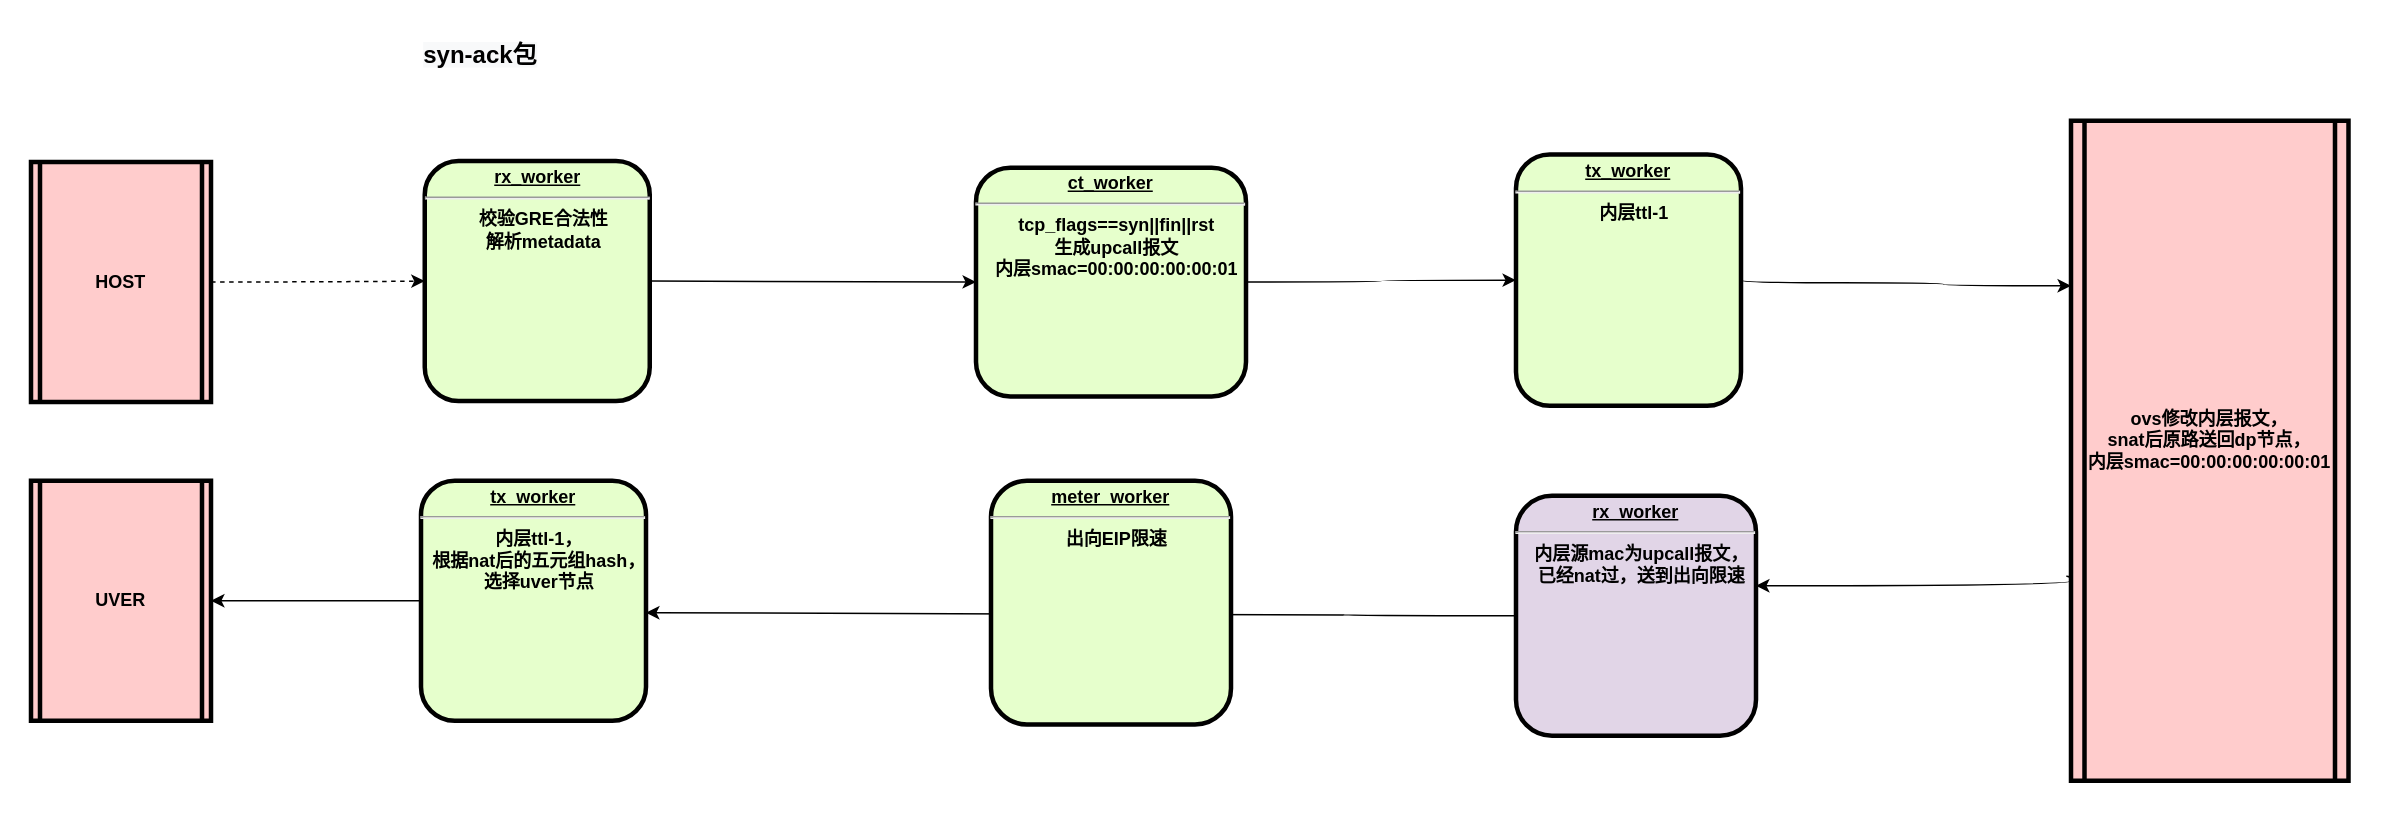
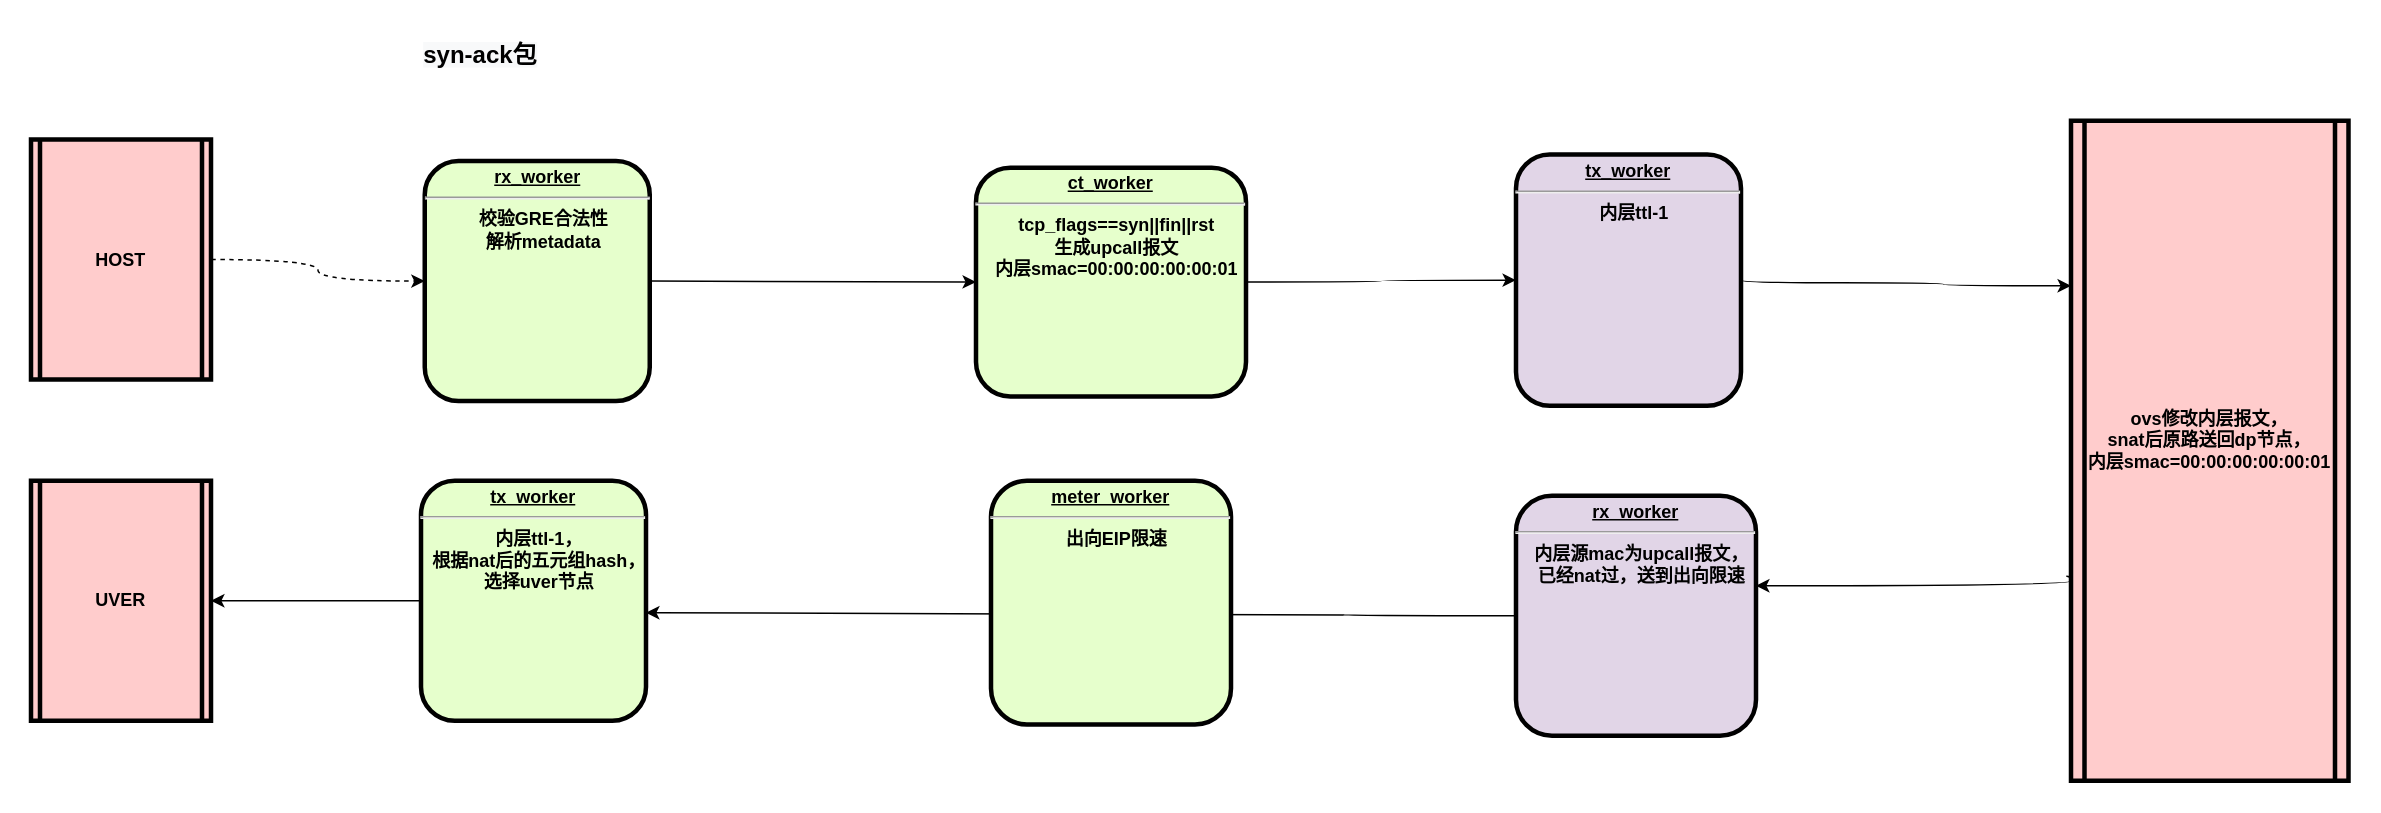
  <mxCell id="0" />
  <mxCell id="1" parent="0" />
  <mxCell id="2" style="edgeStyle=orthogonalEdgeStyle;curved=1;orthogonalLoop=1;jettySize=auto;html=1;exitX=1;exitY=0.5;exitDx=0;exitDy=0;fontFamily=Helvetica;fontSize=16;strokeColor=default;entryX=0;entryY=0.5;entryDx=0;entryDy=0;" edge="1" parent="1" source="3" target="7"><mxGeometry relative="1" as="geometry"><mxPoint x="750" y="187" as="targetPoint" /></mxGeometry></mxCell>
  <mxCell id="3" value="&lt;p style=&quot;margin: 0px ; margin-top: 4px ; text-align: center ; text-decoration: underline&quot;&gt;&lt;strong&gt;rx_worker&lt;/strong&gt;&lt;/p&gt;&lt;hr&gt;&lt;p style=&quot;margin: 0px ; margin-left: 8px&quot;&gt;校验GRE合法性&lt;/p&gt;&lt;p style=&quot;margin: 0px ; margin-left: 8px&quot;&gt;解析metadata&lt;/p&gt;" style="verticalAlign=middle;align=center;overflow=fill;fontSize=12;fontFamily=Helvetica;html=1;rounded=1;fontStyle=1;strokeWidth=3;fillColor=#E6FFCC" parent="1" vertex="1"><mxGeometry x="282.5" y="106.88" width="150" height="160" as="geometry" /></mxCell>
  <mxCell id="4" style="edgeStyle=orthogonalEdgeStyle;orthogonalLoop=1;jettySize=auto;html=1;exitX=1;exitY=0.5;exitDx=0;exitDy=0;entryX=0;entryY=0.25;entryDx=0;entryDy=0;strokeColor=default;curved=1;" parent="1" source="5" target="9" edge="1"><mxGeometry relative="1" as="geometry"><Array as="points"><mxPoint x="1295" y="188" /><mxPoint x="1295" y="190" /></Array></mxGeometry></mxCell>
- <mxCell id="5" value="&lt;p style=&quot;margin: 0px ; margin-top: 4px ; text-align: center ; text-decoration: underline&quot;&gt;&lt;strong&gt;tx_worker&lt;/strong&gt;&lt;/p&gt;&lt;hr&gt;&lt;p style=&quot;margin: 0px ; margin-left: 8px&quot;&gt;内层ttl-1&lt;/p&gt;" style="verticalAlign=middle;align=center;overflow=fill;fontSize=12;fontFamily=Helvetica;html=1;rounded=1;fontStyle=1;strokeWidth=3;fillColor=#E6FFCC" parent="1" vertex="1"><mxGeometry x="1010" y="102.5" width="150" height="167.5" as="geometry" /></mxCell>
+ <mxCell id="5" value="&lt;p style=&quot;margin: 0px ; margin-top: 4px ; text-align: center ; text-decoration: underline&quot;&gt;&lt;strong&gt;tx_worker&lt;/strong&gt;&lt;/p&gt;&lt;hr&gt;&lt;p style=&quot;margin: 0px ; margin-left: 8px&quot;&gt;内层ttl-1&lt;/p&gt;" style="verticalAlign=middle;align=center;overflow=fill;fontSize=12;fontFamily=Helvetica;html=1;rounded=1;fontStyle=1;strokeWidth=3;fillColor=#e1d5e7;" parent="1" vertex="1"><mxGeometry x="1010" y="102.5" width="150" height="167.5" as="geometry" /></mxCell>
  <mxCell id="6" style="edgeStyle=orthogonalEdgeStyle;curved=1;rounded=0;orthogonalLoop=1;jettySize=auto;html=1;exitX=1;exitY=0.5;exitDx=0;exitDy=0;entryX=0;entryY=0.5;entryDx=0;entryDy=0;" parent="1" source="7" target="5" edge="1"><mxGeometry relative="1" as="geometry" /></mxCell>
  <mxCell id="7" value="&lt;p style=&quot;margin: 0px ; margin-top: 4px ; text-align: center ; text-decoration: underline&quot;&gt;&lt;strong&gt;ct_worker&lt;/strong&gt;&lt;/p&gt;&lt;hr&gt;&lt;p style=&quot;margin: 0px ; margin-left: 8px&quot;&gt;tcp_flags==syn||fin||rst&lt;/p&gt;&lt;p style=&quot;margin: 0px ; margin-left: 8px&quot;&gt;生成upcall报文&lt;/p&gt;&lt;p style=&quot;margin: 0px ; margin-left: 8px&quot;&gt;内层smac=00:00:00:00:00:01&lt;/p&gt;" style="verticalAlign=middle;align=center;overflow=fill;fontSize=12;fontFamily=Helvetica;html=1;rounded=1;fontStyle=1;strokeWidth=3;fillColor=#E6FFCC" parent="1" vertex="1"><mxGeometry x="650" y="111.25" width="180" height="152.5" as="geometry" /></mxCell>
  <mxCell id="8" value="&lt;span style=&quot;color: rgb(0, 0, 0); font-size: 16px; font-style: normal; font-weight: 700; letter-spacing: normal; text-align: center; text-indent: 0px; text-transform: none; word-spacing: 0px; background-color: rgb(248, 249, 250); display: inline; float: none;&quot;&gt;syn-ack包&lt;/span&gt;" style="text;whiteSpace=wrap;html=1;strokeWidth=0;fontSize=16;" parent="1" vertex="1"><mxGeometry x="280" y="20" width="155" height="40" as="geometry" /></mxCell>
  <mxCell id="9" value="ovs修改内层报文，&#10;snat后原路送回dp节点，&#10;内层smac=00:00:00:00:00:01&#10;" style="shape=process;whiteSpace=wrap;align=center;verticalAlign=middle;size=0.048;fontStyle=1;strokeWidth=3;fillColor=#FFCCCC" parent="1" vertex="1"><mxGeometry x="1380" y="80" width="185" height="440" as="geometry" /></mxCell>
  <mxCell id="10" style="edgeStyle=orthogonalEdgeStyle;curved=1;rounded=0;orthogonalLoop=1;jettySize=auto;html=1;entryX=0;entryY=0.5;entryDx=0;entryDy=0;dashed=1;" parent="1" source="11" target="3" edge="1"><mxGeometry relative="1" as="geometry" /></mxCell>
- <mxCell id="11" value="HOST" style="shape=process;whiteSpace=wrap;align=center;verticalAlign=middle;size=0.048;fontStyle=1;strokeWidth=3;fillColor=#FFCCCC" parent="1" vertex="1"><mxGeometry x="20" y="107.5" width="120" height="160" as="geometry" /></mxCell>
+ <mxCell id="11" value="HOST" style="shape=process;whiteSpace=wrap;align=center;verticalAlign=middle;size=0.048;fontStyle=1;strokeWidth=3;fillColor=#FFCCCC" parent="1" vertex="1"><mxGeometry x="20" y="92.5" width="120" height="160" as="geometry" /></mxCell>
  <mxCell id="12" style="edgeStyle=orthogonalEdgeStyle;curved=1;rounded=0;orthogonalLoop=1;jettySize=auto;html=1;exitX=-0.017;exitY=0.69;exitDx=0;exitDy=0;exitPerimeter=0;" parent="1" source="9" target="14" edge="1"><mxGeometry relative="1" as="geometry"><Array as="points"><mxPoint x="1380" y="384" /><mxPoint x="1380" y="390" /></Array></mxGeometry></mxCell>
  <mxCell id="13" style="edgeStyle=orthogonalEdgeStyle;curved=1;rounded=0;orthogonalLoop=1;jettySize=auto;html=1;exitX=0;exitY=0.5;exitDx=0;exitDy=0;" parent="1" source="14" edge="1"><mxGeometry relative="1" as="geometry"><mxPoint x="430" y="408" as="targetPoint" /><Array as="points"><mxPoint x="895" y="410" /><mxPoint x="895" y="409" /></Array></mxGeometry></mxCell>
  <mxCell id="14" value="&lt;p style=&quot;margin: 0px ; margin-top: 4px ; text-align: center ; text-decoration: underline&quot;&gt;&lt;strong&gt;rx_worker&lt;/strong&gt;&lt;/p&gt;&lt;hr&gt;&lt;p style=&quot;margin: 0px ; margin-left: 8px&quot;&gt;内层源mac为upcall报文，&lt;/p&gt;&lt;p style=&quot;margin: 0px ; margin-left: 8px&quot;&gt;已经nat过，送到出向限速&lt;/p&gt;" style="verticalAlign=middle;align=center;overflow=fill;fontSize=12;fontFamily=Helvetica;html=1;rounded=1;fontStyle=1;strokeWidth=3;fillColor=#e1d5e7;" parent="1" vertex="1"><mxGeometry x="1010" y="330" width="160" height="160" as="geometry" /></mxCell>
  <mxCell id="15" style="edgeStyle=orthogonalEdgeStyle;curved=1;rounded=0;orthogonalLoop=1;jettySize=auto;html=1;entryX=1;entryY=0.5;entryDx=0;entryDy=0;" parent="1" source="16" target="17" edge="1"><mxGeometry relative="1" as="geometry" /></mxCell>
  <mxCell id="16" value="&lt;p style=&quot;margin: 0px ; margin-top: 4px ; text-align: center ; text-decoration: underline&quot;&gt;&lt;strong&gt;tx_worker&lt;/strong&gt;&lt;/p&gt;&lt;hr&gt;&lt;p style=&quot;margin: 0px ; margin-left: 8px&quot;&gt;内层ttl-1，&lt;/p&gt;&lt;p style=&quot;margin: 0px ; margin-left: 8px&quot;&gt;根据nat后的五元组hash，&lt;/p&gt;&lt;p style=&quot;margin: 0px ; margin-left: 8px&quot;&gt;选择uver节点&lt;/p&gt;" style="verticalAlign=middle;align=center;overflow=fill;fontSize=12;fontFamily=Helvetica;html=1;rounded=1;fontStyle=1;strokeWidth=3;fillColor=#E6FFCC" parent="1" vertex="1"><mxGeometry x="280" y="320" width="150" height="160" as="geometry" /></mxCell>
  <mxCell id="17" value="UVER" style="shape=process;whiteSpace=wrap;align=center;verticalAlign=middle;size=0.048;fontStyle=1;strokeWidth=3;fillColor=#FFCCCC" parent="1" vertex="1"><mxGeometry x="20" y="320" width="120" height="160" as="geometry" /></mxCell>
  <mxCell id="18" value="&lt;p style=&quot;margin: 0px ; margin-top: 4px ; text-align: center ; text-decoration: underline&quot;&gt;&lt;strong&gt;meter_worker&lt;/strong&gt;&lt;/p&gt;&lt;hr&gt;&lt;p style=&quot;margin: 0px ; margin-left: 8px&quot;&gt;出向EIP限速&lt;/p&gt;" style="verticalAlign=middle;align=center;overflow=fill;fontSize=12;fontFamily=Helvetica;html=1;rounded=1;fontStyle=1;strokeWidth=3;fillColor=#E6FFCC" vertex="1" parent="1"><mxGeometry x="660" y="320" width="160" height="162.5" as="geometry" /></mxCell>
